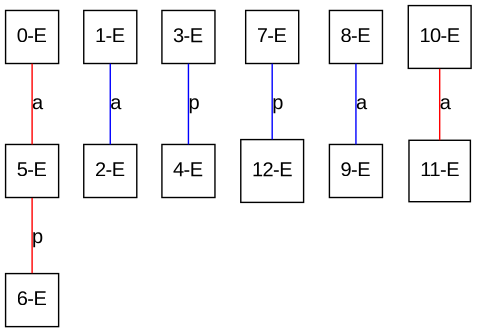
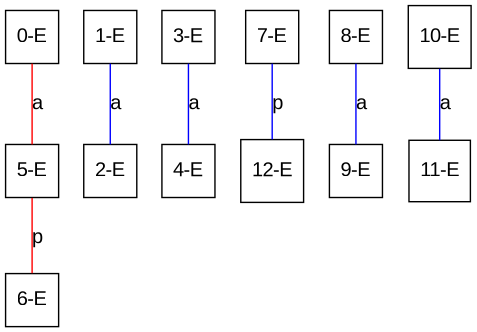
  graph {
    fontname="Liberation Sans"
    node [color=black fontname="Liberation Sans" shape=square]
    edge [color=blue fontname="Liberation Sans"]
    n1 [label="0-E"]
    n2 [label="5-E"]
    n3 [label="1-E"]
    n4 [label="2-E"]
    n5 [label="6-E"]
    n6 [label="3-E"]
    n7 [label="4-E"]
    n8 [label="7-E"]
    n9 [label="12-E"]
    n10 [label="8-E"]
    n11 [label="9-E"]
    n12 [label="10-E"]
    n13 [label="11-E"]
    n1 -- n2 [color=red label=a]
    n2 -- n5 [color=red label=p]
    n3 -- n4 [label=a]
-   n6 -- n7 [label=p]
+   n6 -- n7 [label=a]
    n8 -- n9 [label=p]
    n10 -- n11 [label=a]
-   n12 -- n13 [color=red label=a]
+   n12 -- n13 [label=a]
  }
